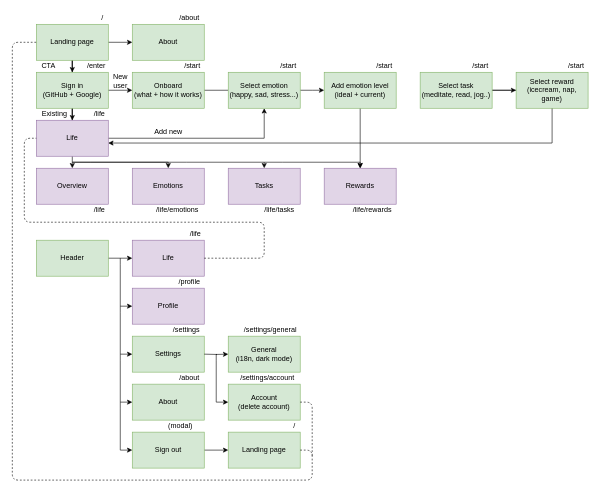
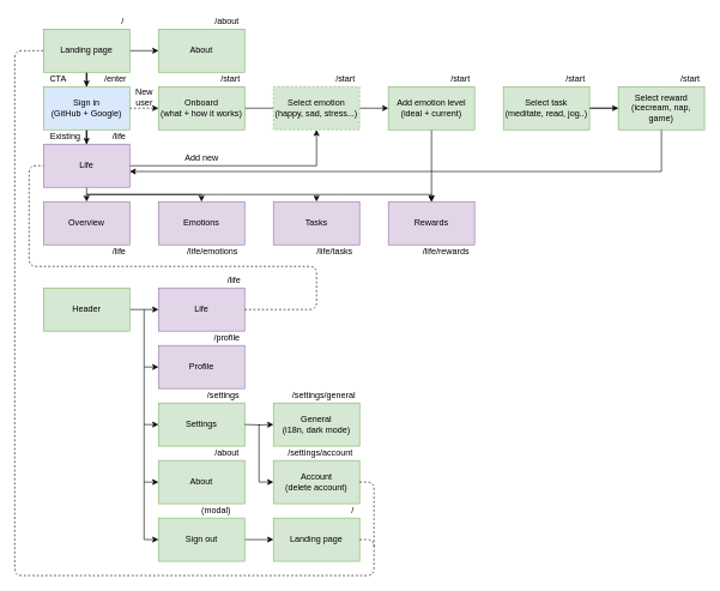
  <mxCell id="0" />
  <mxCell id="1" parent="0" />
  <mxCell id="2" style="edgeStyle=orthogonalEdgeStyle;rounded=0;orthogonalLoop=1;jettySize=auto;html=1;" parent="1" source="4" target="5" edge="1"><mxGeometry relative="1" as="geometry"><mxPoint x="220" y="70" as="targetPoint" /></mxGeometry></mxCell>
  <mxCell id="3" style="edgeStyle=orthogonalEdgeStyle;rounded=0;orthogonalLoop=1;jettySize=auto;html=1;" parent="1" source="4" target="8" edge="1"><mxGeometry relative="1" as="geometry"><mxPoint x="120" y="120" as="targetPoint" /></mxGeometry></mxCell>
  <mxCell id="4" value="Landing page" style="rounded=0;whiteSpace=wrap;html=1;fillColor=#d5e8d4;strokeColor=#82b366;" parent="1" vertex="1"><mxGeometry x="60" y="40" width="120" height="60" as="geometry" /></mxCell>
  <mxCell id="5" value="About" style="rounded=0;whiteSpace=wrap;html=1;fillColor=#d5e8d4;strokeColor=#82b366;" parent="1" vertex="1"><mxGeometry x="220" y="40" width="120" height="60" as="geometry" /></mxCell>
- <mxCell id="6" style="edgeStyle=orthogonalEdgeStyle;rounded=0;orthogonalLoop=1;jettySize=auto;html=1;" parent="1" source="8" target="10" edge="1"><mxGeometry relative="1" as="geometry"><mxPoint x="220" y="150" as="targetPoint" /></mxGeometry></mxCell>
+ <mxCell id="6" style="edgeStyle=orthogonalEdgeStyle;rounded=0;orthogonalLoop=1;jettySize=auto;html=1;dashed=1;" parent="1" source="8" target="10" edge="1"><mxGeometry relative="1" as="geometry"><mxPoint x="220" y="150" as="targetPoint" /></mxGeometry></mxCell>
  <mxCell id="7" style="edgeStyle=orthogonalEdgeStyle;rounded=0;orthogonalLoop=1;jettySize=auto;html=1;" parent="1" source="8" target="14" edge="1"><mxGeometry relative="1" as="geometry"><mxPoint x="120" y="200" as="targetPoint" /></mxGeometry></mxCell>
- <mxCell id="8" value="Sign in&lt;br&gt;(GitHub + Google)" style="rounded=0;whiteSpace=wrap;html=1;fillColor=#d5e8d4;strokeColor=#82b366;" parent="1" vertex="1"><mxGeometry x="60" y="120" width="120" height="60" as="geometry" /></mxCell>
+ <mxCell id="8" value="Sign in&lt;br&gt;(GitHub + Google)" style="rounded=0;whiteSpace=wrap;html=1;fillColor=#dae8fc;strokeColor=#82b366;" parent="1" vertex="1"><mxGeometry x="60" y="120" width="120" height="60" as="geometry" /></mxCell>
  <mxCell id="9" style="edgeStyle=orthogonalEdgeStyle;rounded=0;orthogonalLoop=1;jettySize=auto;html=1;endArrow=none;" parent="1" source="10" target="17" edge="1"><mxGeometry relative="1" as="geometry"><mxPoint x="380" y="150" as="targetPoint" /></mxGeometry></mxCell>
  <mxCell id="10" value="Onboard&lt;br&gt;(what + how it works)" style="rounded=0;whiteSpace=wrap;html=1;fillColor=#d5e8d4;strokeColor=#82b366;" parent="1" vertex="1"><mxGeometry x="220" y="120" width="120" height="60" as="geometry" /></mxCell>
  <mxCell id="11" value="New&lt;br&gt;user" style="text;html=1;align=center;verticalAlign=middle;resizable=0;points=[];autosize=1;" parent="1" vertex="1"><mxGeometry x="180" y="120" width="40" height="30" as="geometry" /></mxCell>
  <mxCell id="12" style="edgeStyle=orthogonalEdgeStyle;rounded=0;orthogonalLoop=1;jettySize=auto;html=1;entryX=0.5;entryY=1;entryDx=0;entryDy=0;" parent="1" source="14" target="17" edge="1"><mxGeometry relative="1" as="geometry" /></mxCell>
  <mxCell id="13" style="edgeStyle=orthogonalEdgeStyle;rounded=0;orthogonalLoop=1;jettySize=auto;html=1;" parent="1" source="14" edge="1"><mxGeometry relative="1" as="geometry"><mxPoint x="120" y="280" as="targetPoint" /></mxGeometry></mxCell>
  <mxCell id="14" value="Life" style="rounded=0;whiteSpace=wrap;html=1;fillColor=#e1d5e7;strokeColor=#9673a6;" parent="1" vertex="1"><mxGeometry x="60" y="200" width="120" height="60" as="geometry" /></mxCell>
  <mxCell id="15" value="Existing" style="text;html=1;align=center;verticalAlign=middle;resizable=0;points=[];autosize=1;" parent="1" vertex="1"><mxGeometry x="60" y="180" width="60" height="20" as="geometry" /></mxCell>
  <mxCell id="16" style="edgeStyle=orthogonalEdgeStyle;rounded=0;orthogonalLoop=1;jettySize=auto;html=1;" parent="1" source="17" edge="1"><mxGeometry relative="1" as="geometry"><mxPoint x="540" y="150" as="targetPoint" /></mxGeometry></mxCell>
- <mxCell id="17" value="Select emotion&lt;br&gt;(happy, sad, stress...)" style="rounded=0;whiteSpace=wrap;html=1;fillColor=#d5e8d4;strokeColor=#82b366;" parent="1" vertex="1"><mxGeometry x="380" y="120" width="120" height="60" as="geometry" /></mxCell>
+ <mxCell id="17" value="Select emotion&lt;br&gt;(happy, sad, stress...)" style="rounded=0;whiteSpace=wrap;html=1;fillColor=#d5e8d4;strokeColor=#82b366;dashed=1;" parent="1" vertex="1"><mxGeometry x="380" y="120" width="120" height="60" as="geometry" /></mxCell>
  <mxCell id="18" style="edgeStyle=orthogonalEdgeStyle;rounded=0;orthogonalLoop=1;jettySize=auto;html=1;" parent="1" source="19" target="28" edge="1"><mxGeometry relative="1" as="geometry"><mxPoint x="700" y="150" as="targetPoint" /></mxGeometry></mxCell>
  <mxCell id="19" value="Add emotion level&lt;br&gt;(ideal + current)" style="rounded=0;whiteSpace=wrap;html=1;fillColor=#d5e8d4;strokeColor=#82b366;" parent="1" vertex="1"><mxGeometry x="540" y="120" width="120" height="60" as="geometry" /></mxCell>
  <mxCell id="20" style="edgeStyle=orthogonalEdgeStyle;rounded=0;orthogonalLoop=1;jettySize=auto;html=1;" parent="1" source="22" target="14" edge="1"><mxGeometry relative="1" as="geometry"><mxPoint x="210" y="270" as="targetPoint" /><Array as="points"><mxPoint x="920" y="150" /><mxPoint x="920" y="238" /></Array></mxGeometry></mxCell>
  <mxCell id="21" style="edgeStyle=orthogonalEdgeStyle;rounded=0;orthogonalLoop=1;jettySize=auto;html=1;" parent="1" source="22" target="23" edge="1"><mxGeometry relative="1" as="geometry"><mxPoint x="860" y="150" as="targetPoint" /></mxGeometry></mxCell>
  <mxCell id="22" value="Select task&lt;br&gt;(meditate, read, jog..)" style="rounded=0;whiteSpace=wrap;html=1;fillColor=#d5e8d4;strokeColor=#82b366;" parent="1" vertex="1"><mxGeometry x="700" y="120" width="120" height="60" as="geometry" /></mxCell>
  <mxCell id="23" value="Select reward&lt;br&gt;(icecream, nap, game)" style="rounded=0;whiteSpace=wrap;html=1;fillColor=#d5e8d4;strokeColor=#82b366;" parent="1" vertex="1"><mxGeometry x="860" y="120" width="120" height="60" as="geometry" /></mxCell>
  <mxCell id="24" value="Add new" style="text;html=1;align=center;verticalAlign=middle;resizable=0;points=[];autosize=1;" parent="1" vertex="1"><mxGeometry x="250" y="210" width="60" height="20" as="geometry" /></mxCell>
  <mxCell id="25" value="Emotions" style="rounded=0;whiteSpace=wrap;html=1;fillColor=#e1d5e7;strokeColor=#9673a6;" parent="1" vertex="1"><mxGeometry x="220" y="280" width="120" height="60" as="geometry" /></mxCell>
  <mxCell id="26" style="edgeStyle=orthogonalEdgeStyle;rounded=0;orthogonalLoop=1;jettySize=auto;html=1;" parent="1" edge="1"><mxGeometry relative="1" as="geometry"><mxPoint x="440" y="280" as="targetPoint" /><mxPoint x="120" y="270" as="sourcePoint" /><Array as="points"><mxPoint x="310" y="270" /><mxPoint x="440" y="270" /></Array></mxGeometry></mxCell>
  <mxCell id="27" value="Tasks" style="rounded=0;whiteSpace=wrap;html=1;fillColor=#e1d5e7;strokeColor=#9673a6;" parent="1" vertex="1"><mxGeometry x="380" y="280" width="120" height="60" as="geometry" /></mxCell>
  <mxCell id="28" value="Rewards" style="rounded=0;whiteSpace=wrap;html=1;fillColor=#e1d5e7;strokeColor=#9673a6;" parent="1" vertex="1"><mxGeometry x="540" y="280" width="120" height="60" as="geometry" /></mxCell>
  <mxCell id="29" style="edgeStyle=orthogonalEdgeStyle;rounded=0;orthogonalLoop=1;jettySize=auto;html=1;" parent="1" edge="1"><mxGeometry relative="1" as="geometry"><mxPoint x="600" y="280" as="targetPoint" /><mxPoint x="440" y="270" as="sourcePoint" /><Array as="points"><mxPoint x="470" y="270" /><mxPoint x="600" y="270" /></Array></mxGeometry></mxCell>
  <mxCell id="30" value="Overview" style="rounded=0;whiteSpace=wrap;html=1;fillColor=#e1d5e7;strokeColor=#9673a6;" parent="1" vertex="1"><mxGeometry x="60" y="280" width="120" height="60" as="geometry" /></mxCell>
  <mxCell id="31" style="edgeStyle=orthogonalEdgeStyle;rounded=0;orthogonalLoop=1;jettySize=auto;html=1;" parent="1" edge="1"><mxGeometry relative="1" as="geometry"><mxPoint x="280" y="280" as="targetPoint" /><mxPoint x="120" y="270" as="sourcePoint" /><Array as="points"><mxPoint x="150" y="270" /><mxPoint x="280" y="270" /></Array></mxGeometry></mxCell>
  <mxCell id="32" value="CTA" style="text;html=1;align=center;verticalAlign=middle;resizable=0;points=[];autosize=1;" parent="1" vertex="1"><mxGeometry x="60" y="100" width="40" height="20" as="geometry" /></mxCell>
  <mxCell id="33" style="edgeStyle=orthogonalEdgeStyle;rounded=0;orthogonalLoop=1;jettySize=auto;html=1;entryX=0;entryY=0.5;entryDx=0;entryDy=0;" parent="1" source="34" target="35" edge="1"><mxGeometry relative="1" as="geometry"><mxPoint x="210" y="430" as="targetPoint" /></mxGeometry></mxCell>
  <mxCell id="34" value="Header" style="rounded=0;whiteSpace=wrap;html=1;fillColor=#d5e8d4;strokeColor=#82b366;" parent="1" vertex="1"><mxGeometry x="60" y="400" width="120" height="60" as="geometry" /></mxCell>
  <mxCell id="35" value="Life" style="rounded=0;whiteSpace=wrap;html=1;fillColor=#e1d5e7;strokeColor=#9673a6;" parent="1" vertex="1"><mxGeometry x="220" y="400" width="120" height="60" as="geometry" /></mxCell>
  <mxCell id="36" value="Profile" style="rounded=0;whiteSpace=wrap;html=1;fillColor=#e1d5e7;strokeColor=#9673a6;" parent="1" vertex="1"><mxGeometry x="220" y="480" width="120" height="60" as="geometry" /></mxCell>
  <mxCell id="37" style="edgeStyle=orthogonalEdgeStyle;rounded=0;orthogonalLoop=1;jettySize=auto;html=1;entryX=0;entryY=0.5;entryDx=0;entryDy=0;" parent="1" target="36" edge="1"><mxGeometry relative="1" as="geometry"><mxPoint x="230" y="440" as="targetPoint" /><mxPoint x="200" y="430" as="sourcePoint" /><Array as="points"><mxPoint x="200" y="440" /><mxPoint x="200" y="510" /></Array></mxGeometry></mxCell>
  <mxCell id="38" value="Settings" style="rounded=0;whiteSpace=wrap;html=1;fillColor=#d5e8d4;strokeColor=#82b366;" parent="1" vertex="1"><mxGeometry x="220" y="560" width="120" height="60" as="geometry" /></mxCell>
  <mxCell id="39" style="edgeStyle=orthogonalEdgeStyle;rounded=0;orthogonalLoop=1;jettySize=auto;html=1;entryX=0;entryY=0.5;entryDx=0;entryDy=0;" parent="1" target="38" edge="1"><mxGeometry relative="1" as="geometry"><mxPoint x="230" y="520" as="targetPoint" /><mxPoint x="200" y="510" as="sourcePoint" /><Array as="points"><mxPoint x="200" y="520" /><mxPoint x="200" y="590" /></Array></mxGeometry></mxCell>
  <mxCell id="40" value="About&lt;span style=&quot;color: rgba(0 , 0 , 0 , 0) ; font-family: monospace ; font-size: 0px&quot;&gt;%3CmxGraphModel%3E%3Croot%3E%3CmxCell%20id%3D%220%22%2F%3E%3CmxCell%20id%3D%221%22%20parent%3D%220%22%2F%3E%3CmxCell%20id%3D%222%22%20value%3D%22Profile%22%20style%3D%22rounded%3D0%3BwhiteSpace%3Dwrap%3Bhtml%3D1%3BfillColor%3D%23fff2cc%3BstrokeColor%3D%23d6b656%3B%22%20vertex%3D%221%22%20parent%3D%221%22%3E%3CmxGeometry%20x%3D%22220%22%20y%3D%22490%22%20width%3D%22120%22%20height%3D%2260%22%20as%3D%22geometry%22%2F%3E%3C%2FmxCell%3E%3CmxCell%20id%3D%223%22%20style%3D%22edgeStyle%3DorthogonalEdgeStyle%3Brounded%3D0%3BorthogonalLoop%3D1%3BjettySize%3Dauto%3Bhtml%3D1%3BentryX%3D0%3BentryY%3D0.5%3BentryDx%3D0%3BentryDy%3D0%3B%22%20edge%3D%221%22%20target%3D%222%22%20parent%3D%221%22%3E%3CmxGeometry%20relative%3D%221%22%20as%3D%22geometry%22%3E%3CmxPoint%20x%3D%22230%22%20y%3D%22450%22%20as%3D%22targetPoint%22%2F%3E%3CmxPoint%20x%3D%22200%22%20y%3D%22440%22%20as%3D%22sourcePoint%22%2F%3E%3CArray%20as%3D%22points%22%3E%3CmxPoint%20x%3D%22200%22%20y%3D%22450%22%2F%3E%3CmxPoint%20x%3D%22200%22%20y%3D%22520%22%2F%3E%3C%2FArray%3E%3C%2FmxGeometry%3E%3C%2FmxCell%3E%3C%2Froot%3E%3C%2FmxGraphModel%3E&lt;/span&gt;" style="rounded=0;whiteSpace=wrap;html=1;fillColor=#d5e8d4;strokeColor=#82b366;" parent="1" vertex="1"><mxGeometry x="220" y="640" width="120" height="60" as="geometry" /></mxCell>
  <mxCell id="41" style="edgeStyle=orthogonalEdgeStyle;rounded=0;orthogonalLoop=1;jettySize=auto;html=1;entryX=0;entryY=0.5;entryDx=0;entryDy=0;" parent="1" target="40" edge="1"><mxGeometry relative="1" as="geometry"><mxPoint x="230" y="600" as="targetPoint" /><mxPoint x="200" y="590" as="sourcePoint" /><Array as="points"><mxPoint x="200" y="600" /><mxPoint x="200" y="670" /></Array></mxGeometry></mxCell>
  <mxCell id="42" value="" style="edgeStyle=orthogonalEdgeStyle;rounded=0;orthogonalLoop=1;jettySize=auto;html=1;" parent="1" source="43" target="45" edge="1"><mxGeometry relative="1" as="geometry" /></mxCell>
  <mxCell id="43" value="Sign out" style="rounded=0;whiteSpace=wrap;html=1;fillColor=#d5e8d4;strokeColor=#82b366;" parent="1" vertex="1"><mxGeometry x="220" y="720" width="120" height="60" as="geometry" /></mxCell>
  <mxCell id="44" style="edgeStyle=orthogonalEdgeStyle;rounded=0;orthogonalLoop=1;jettySize=auto;html=1;entryX=0;entryY=0.5;entryDx=0;entryDy=0;" parent="1" target="43" edge="1"><mxGeometry relative="1" as="geometry"><mxPoint x="230" y="680" as="targetPoint" /><mxPoint x="200" y="670" as="sourcePoint" /><Array as="points"><mxPoint x="200" y="680" /><mxPoint x="200" y="750" /></Array></mxGeometry></mxCell>
  <mxCell id="45" value="Landing page" style="rounded=0;whiteSpace=wrap;html=1;fillColor=#d5e8d4;strokeColor=#82b366;" parent="1" vertex="1"><mxGeometry x="380" y="720" width="120" height="60" as="geometry" /></mxCell>
  <mxCell id="46" style="edgeStyle=orthogonalEdgeStyle;rounded=0;orthogonalLoop=1;jettySize=auto;html=1;entryX=0;entryY=0.5;entryDx=0;entryDy=0;" parent="1" edge="1"><mxGeometry relative="1" as="geometry"><mxPoint x="380" y="590" as="targetPoint" /><mxPoint x="340" y="590" as="sourcePoint" /></mxGeometry></mxCell>
  <mxCell id="47" style="edgeStyle=orthogonalEdgeStyle;rounded=0;orthogonalLoop=1;jettySize=auto;html=1;entryX=0;entryY=0.5;entryDx=0;entryDy=0;" parent="1" edge="1"><mxGeometry relative="1" as="geometry"><mxPoint x="380" y="670" as="targetPoint" /><mxPoint x="360" y="590" as="sourcePoint" /><Array as="points"><mxPoint x="360" y="600" /><mxPoint x="360" y="670" /></Array></mxGeometry></mxCell>
  <mxCell id="48" value="General&lt;br&gt;(i18n, dark mode)" style="rounded=0;whiteSpace=wrap;html=1;fillColor=#d5e8d4;strokeColor=#82b366;" parent="1" vertex="1"><mxGeometry x="380" y="560" width="120" height="60" as="geometry" /></mxCell>
  <mxCell id="49" value="Account&lt;br&gt;(delete account)" style="rounded=0;whiteSpace=wrap;html=1;fillColor=#d5e8d4;strokeColor=#82b366;" parent="1" vertex="1"><mxGeometry x="380" y="640" width="120" height="60" as="geometry" /></mxCell>
  <mxCell id="50" value="" style="endArrow=none;dashed=1;html=1;exitX=1;exitY=0.5;exitDx=0;exitDy=0;entryX=0;entryY=0.5;entryDx=0;entryDy=0;" parent="1" source="35" target="14" edge="1"><mxGeometry width="50" height="50" relative="1" as="geometry"><mxPoint x="550" y="430" as="sourcePoint" /><mxPoint x="40" y="230" as="targetPoint" /><Array as="points"><mxPoint x="440" y="430" /><mxPoint x="440" y="370" /><mxPoint x="40" y="370" /><mxPoint x="40" y="230" /></Array></mxGeometry></mxCell>
  <mxCell id="51" value="" style="endArrow=none;dashed=1;html=1;exitX=1;exitY=0.5;exitDx=0;exitDy=0;entryX=0;entryY=0.5;entryDx=0;entryDy=0;" parent="1" source="45" target="4" edge="1"><mxGeometry width="50" height="50" relative="1" as="geometry"><mxPoint x="540" y="510" as="sourcePoint" /><mxPoint x="590" y="460" as="targetPoint" /><Array as="points"><mxPoint x="520" y="750" /><mxPoint x="520" y="800" /><mxPoint x="20" y="800" /><mxPoint x="20" y="70" /></Array></mxGeometry></mxCell>
  <mxCell id="52" value="/" style="text;html=1;align=center;verticalAlign=middle;resizable=0;points=[];autosize=1;" parent="1" vertex="1"><mxGeometry x="160" y="20" width="20" height="20" as="geometry" /></mxCell>
  <mxCell id="53" value="/about" style="text;html=1;align=center;verticalAlign=middle;resizable=0;points=[];autosize=1;" parent="1" vertex="1"><mxGeometry x="290" y="20" width="50" height="20" as="geometry" /></mxCell>
  <mxCell id="54" value="/enter" style="text;html=1;align=center;verticalAlign=middle;resizable=0;points=[];autosize=1;" parent="1" vertex="1"><mxGeometry x="135" y="100" width="50" height="20" as="geometry" /></mxCell>
  <mxCell id="55" value="/start" style="text;html=1;align=center;verticalAlign=middle;resizable=0;points=[];autosize=1;" parent="1" vertex="1"><mxGeometry x="300" y="100" width="40" height="20" as="geometry" /></mxCell>
  <mxCell id="56" value="/start" style="text;html=1;align=center;verticalAlign=middle;resizable=0;points=[];autosize=1;" parent="1" vertex="1"><mxGeometry x="460" y="100" width="40" height="20" as="geometry" /></mxCell>
  <mxCell id="57" value="/start" style="text;html=1;align=center;verticalAlign=middle;resizable=0;points=[];autosize=1;" parent="1" vertex="1"><mxGeometry x="620" y="100" width="40" height="20" as="geometry" /></mxCell>
  <mxCell id="58" value="/start" style="text;html=1;align=center;verticalAlign=middle;resizable=0;points=[];autosize=1;" parent="1" vertex="1"><mxGeometry x="780" y="100" width="40" height="20" as="geometry" /></mxCell>
  <mxCell id="59" value="/start" style="text;html=1;align=center;verticalAlign=middle;resizable=0;points=[];autosize=1;" parent="1" vertex="1"><mxGeometry x="940" y="100" width="40" height="20" as="geometry" /></mxCell>
  <mxCell id="60" value="/life" style="text;html=1;align=center;verticalAlign=middle;resizable=0;points=[];autosize=1;" parent="1" vertex="1"><mxGeometry x="150" y="180" width="30" height="20" as="geometry" /></mxCell>
  <mxCell id="61" value="/life" style="text;html=1;align=center;verticalAlign=middle;resizable=0;points=[];autosize=1;" parent="1" vertex="1"><mxGeometry x="150" y="340" width="30" height="20" as="geometry" /></mxCell>
  <mxCell id="62" value="/life/emotions" style="text;html=1;align=center;verticalAlign=middle;resizable=0;points=[];autosize=1;" parent="1" vertex="1"><mxGeometry x="250" y="340" width="90" height="20" as="geometry" /></mxCell>
  <mxCell id="63" value="/life/tasks" style="text;html=1;align=center;verticalAlign=middle;resizable=0;points=[];autosize=1;" parent="1" vertex="1"><mxGeometry x="430" y="340" width="70" height="20" as="geometry" /></mxCell>
  <mxCell id="64" value="/life/rewards" style="text;html=1;align=center;verticalAlign=middle;resizable=0;points=[];autosize=1;" parent="1" vertex="1"><mxGeometry x="580" y="340" width="80" height="20" as="geometry" /></mxCell>
  <mxCell id="65" value="/life" style="text;html=1;align=center;verticalAlign=middle;resizable=0;points=[];autosize=1;" parent="1" vertex="1"><mxGeometry x="310" y="380" width="30" height="20" as="geometry" /></mxCell>
  <mxCell id="66" value="/profile" style="text;html=1;align=center;verticalAlign=middle;resizable=0;points=[];autosize=1;" parent="1" vertex="1"><mxGeometry x="290" y="460" width="50" height="20" as="geometry" /></mxCell>
  <mxCell id="67" value="/settings" style="text;html=1;align=center;verticalAlign=middle;resizable=0;points=[];autosize=1;" parent="1" vertex="1"><mxGeometry x="280" y="540" width="60" height="20" as="geometry" /></mxCell>
  <mxCell id="68" value="/about" style="text;html=1;align=center;verticalAlign=middle;resizable=0;points=[];autosize=1;" parent="1" vertex="1"><mxGeometry x="290" y="620" width="50" height="20" as="geometry" /></mxCell>
  <mxCell id="69" value="(modal)" style="text;html=1;align=center;verticalAlign=middle;resizable=0;points=[];autosize=1;" parent="1" vertex="1"><mxGeometry x="270" y="700" width="60" height="20" as="geometry" /></mxCell>
  <mxCell id="70" value="/settings/general" style="text;html=1;align=center;verticalAlign=middle;resizable=0;points=[];autosize=1;" parent="1" vertex="1"><mxGeometry x="400" y="540" width="100" height="20" as="geometry" /></mxCell>
  <mxCell id="71" value="/settings/account" style="text;html=1;align=center;verticalAlign=middle;resizable=0;points=[];autosize=1;" parent="1" vertex="1"><mxGeometry x="390" y="620" width="110" height="20" as="geometry" /></mxCell>
  <mxCell id="72" value="/" style="text;html=1;align=center;verticalAlign=middle;resizable=0;points=[];autosize=1;" parent="1" vertex="1"><mxGeometry x="480" y="700" width="20" height="20" as="geometry" /></mxCell>
  <mxCell id="73" value="" style="endArrow=none;dashed=1;html=1;exitX=1;exitY=0.5;exitDx=0;exitDy=0;" parent="1" source="49" edge="1"><mxGeometry width="50" height="50" relative="1" as="geometry"><mxPoint x="570" y="690" as="sourcePoint" /><mxPoint x="520" y="760" as="targetPoint" /><Array as="points"><mxPoint x="520" y="670" /></Array></mxGeometry></mxCell>
